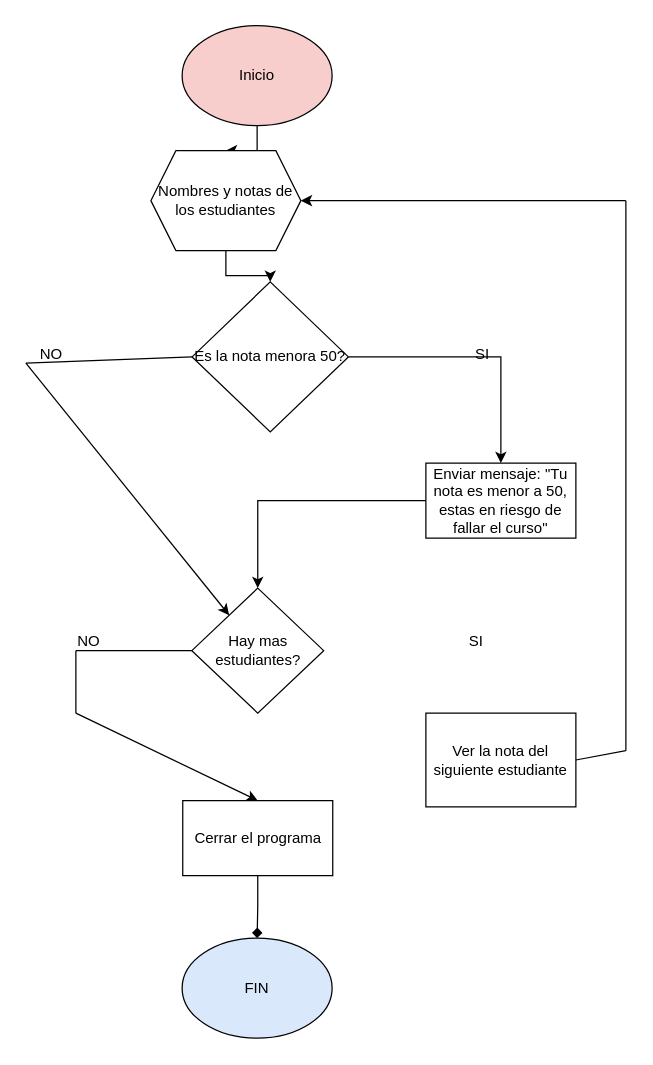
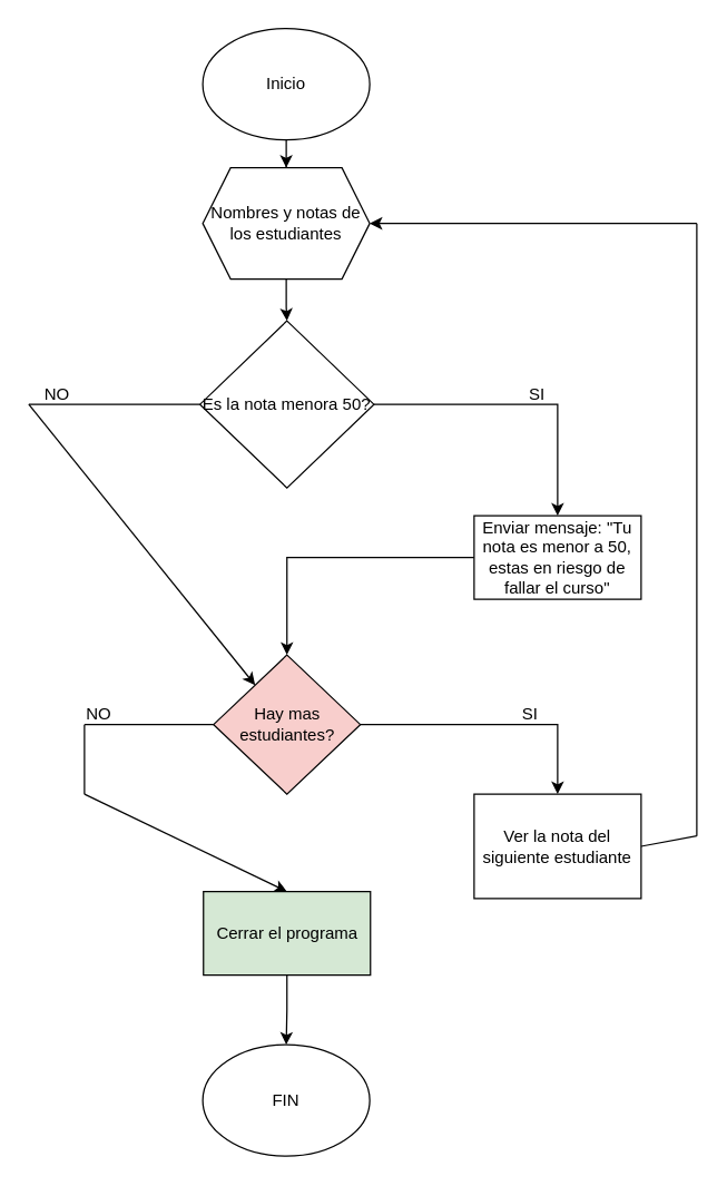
  <mxCell id="0" />
  <mxCell id="1" parent="0" />
  <mxCell id="2" value="" style="edgeStyle=orthogonalEdgeStyle;rounded=0;orthogonalLoop=1;jettySize=auto;html=1;" edge="1" parent="1" source="3" target="5"><mxGeometry relative="1" as="geometry" /></mxCell>
- <mxCell id="3" value="Inicio" style="ellipse;whiteSpace=wrap;html=1;fillColor=#f8cecc;" vertex="1" parent="1"><mxGeometry x="145" y="20" width="120" height="80" as="geometry" /></mxCell>
+ <mxCell id="3" value="Inicio" style="ellipse;whiteSpace=wrap;html=1;" vertex="1" parent="1"><mxGeometry x="145" y="20" width="120" height="80" as="geometry" /></mxCell>
  <mxCell id="4" value="" style="edgeStyle=orthogonalEdgeStyle;rounded=0;orthogonalLoop=1;jettySize=auto;html=1;" edge="1" parent="1" source="5" target="7"><mxGeometry relative="1" as="geometry" /></mxCell>
- <mxCell id="5" value="Nombres y notas de los estudiantes" style="shape=hexagon;perimeter=hexagonPerimeter2;whiteSpace=wrap;html=1;fixedSize=1;" vertex="1" parent="1"><mxGeometry x="120" y="120" width="120" height="80" as="geometry" /></mxCell>
+ <mxCell id="5" value="Nombres y notas de los estudiantes" style="shape=hexagon;perimeter=hexagonPerimeter2;whiteSpace=wrap;html=1;fixedSize=1;" vertex="1" parent="1"><mxGeometry x="145" y="120" width="120" height="80" as="geometry" /></mxCell>
  <mxCell id="6" style="edgeStyle=orthogonalEdgeStyle;rounded=0;orthogonalLoop=1;jettySize=auto;html=1;entryX=0.5;entryY=0;entryDx=0;entryDy=0;" edge="1" parent="1" source="7" target="9"><mxGeometry relative="1" as="geometry" /></mxCell>
- <mxCell id="7" value="Es la nota menora 50?" style="rhombus;whiteSpace=wrap;html=1;" vertex="1" parent="1"><mxGeometry x="153" y="225" width="125" height="120" as="geometry" /></mxCell>
+ <mxCell id="7" value="Es la nota menora 50?" style="rhombus;whiteSpace=wrap;html=1;" vertex="1" parent="1"><mxGeometry x="143" y="230" width="125" height="120" as="geometry" /></mxCell>
  <mxCell id="8" style="edgeStyle=orthogonalEdgeStyle;rounded=0;orthogonalLoop=1;jettySize=auto;html=1;entryX=0.5;entryY=0;entryDx=0;entryDy=0;" edge="1" parent="1" source="9" target="16"><mxGeometry relative="1" as="geometry"><mxPoint x="290" y="470" as="targetPoint" /></mxGeometry></mxCell>
  <mxCell id="9" value="Enviar mensaje: &quot;Tu nota es menor a 50, estas en riesgo de fallar el curso&quot;" style="rounded=0;whiteSpace=wrap;html=1;" vertex="1" parent="1"><mxGeometry x="340" y="370" width="120" height="60" as="geometry" /></mxCell>
  <mxCell id="10" value="SI" style="text;html=1;align=center;verticalAlign=middle;resizable=0;points=[];autosize=1;strokeColor=none;fillColor=none;" vertex="1" parent="1"><mxGeometry x="370" y="268" width="30" height="30" as="geometry" /></mxCell>
  <mxCell id="11" value="Ver la nota del siguiente estudiante" style="rounded=0;whiteSpace=wrap;html=1;" vertex="1" parent="1"><mxGeometry x="340" y="570" width="120" height="75" as="geometry" /></mxCell>
  <mxCell id="12" value="" style="endArrow=classic;html=1;rounded=0;" edge="1" parent="1" target="16"><mxGeometry width="50" height="50" relative="1" as="geometry"><mxPoint x="20" y="290" as="sourcePoint" /><mxPoint x="0" y="480" as="targetPoint" /></mxGeometry></mxCell>
  <mxCell id="13" value="" style="endArrow=none;html=1;rounded=0;exitX=0;exitY=0.5;exitDx=0;exitDy=0;" edge="1" parent="1" source="7"><mxGeometry width="50" height="50" relative="1" as="geometry"><mxPoint x="180" y="430" as="sourcePoint" /><mxPoint x="20" y="290" as="targetPoint" /></mxGeometry></mxCell>
  <mxCell id="14" value="NO" style="text;html=1;align=center;verticalAlign=middle;resizable=0;points=[];autosize=1;strokeColor=none;fillColor=none;" vertex="1" parent="1"><mxGeometry x="20" y="268" width="40" height="30" as="geometry" /></mxCell>
- <mxCell id="16" value="Hay mas estudiantes?" style="rhombus;whiteSpace=wrap;html=1;" vertex="1" parent="1"><mxGeometry x="152.75" y="470" width="105.5" height="100" as="geometry" /></mxCell>
+ <mxCell id="15" style="edgeStyle=orthogonalEdgeStyle;rounded=0;orthogonalLoop=1;jettySize=auto;html=1;entryX=0.5;entryY=0;entryDx=0;entryDy=0;" edge="1" parent="1" source="16" target="11"><mxGeometry relative="1" as="geometry" /></mxCell>
+ <mxCell id="16" value="Hay mas estudiantes?" style="rhombus;whiteSpace=wrap;html=1;fillColor=#f8cecc;" vertex="1" parent="1"><mxGeometry x="152.75" y="470" width="105.5" height="100" as="geometry" /></mxCell>
  <mxCell id="17" value="SI" style="text;html=1;align=center;verticalAlign=middle;resizable=0;points=[];autosize=1;strokeColor=none;fillColor=none;" vertex="1" parent="1"><mxGeometry x="365" y="498" width="30" height="30" as="geometry" /></mxCell>
- <mxCell id="18" value="" style="edgeStyle=orthogonalEdgeStyle;rounded=0;orthogonalLoop=1;jettySize=auto;html=1;endArrow=diamond;" edge="1" parent="1" source="19" target="27"><mxGeometry relative="1" as="geometry" /></mxCell>
- <mxCell id="19" value="Cerrar el programa" style="rounded=0;whiteSpace=wrap;html=1;" vertex="1" parent="1"><mxGeometry x="145.5" y="640" width="120" height="60" as="geometry" /></mxCell>
+ <mxCell id="18" value="" style="edgeStyle=orthogonalEdgeStyle;rounded=0;orthogonalLoop=1;jettySize=auto;html=1;" edge="1" parent="1" source="19" target="27"><mxGeometry relative="1" as="geometry" /></mxCell>
+ <mxCell id="19" value="Cerrar el programa" style="rounded=0;whiteSpace=wrap;html=1;fillColor=#d5e8d4;" vertex="1" parent="1"><mxGeometry x="145.5" y="640" width="120" height="60" as="geometry" /></mxCell>
  <mxCell id="20" value="" style="endArrow=classic;html=1;rounded=0;entryX=1;entryY=0.5;entryDx=0;entryDy=0;" edge="1" parent="1" target="5"><mxGeometry width="50" height="50" relative="1" as="geometry"><mxPoint x="500" y="160" as="sourcePoint" /><mxPoint x="230" y="360" as="targetPoint" /></mxGeometry></mxCell>
  <mxCell id="21" value="" style="endArrow=none;html=1;rounded=0;" edge="1" parent="1"><mxGeometry width="50" height="50" relative="1" as="geometry"><mxPoint x="500" y="600" as="sourcePoint" /><mxPoint x="500" y="160" as="targetPoint" /></mxGeometry></mxCell>
  <mxCell id="22" value="" style="endArrow=none;html=1;rounded=0;exitX=1;exitY=0.5;exitDx=0;exitDy=0;" edge="1" parent="1" source="11"><mxGeometry width="50" height="50" relative="1" as="geometry"><mxPoint x="180" y="410" as="sourcePoint" /><mxPoint x="500" y="600" as="targetPoint" /></mxGeometry></mxCell>
  <mxCell id="23" value="" style="endArrow=classic;html=1;rounded=0;entryX=0.5;entryY=0;entryDx=0;entryDy=0;" edge="1" parent="1" target="19"><mxGeometry width="50" height="50" relative="1" as="geometry"><mxPoint x="60" y="570" as="sourcePoint" /><mxPoint x="230" y="460" as="targetPoint" /></mxGeometry></mxCell>
  <mxCell id="24" value="" style="endArrow=none;html=1;rounded=0;" edge="1" parent="1"><mxGeometry width="50" height="50" relative="1" as="geometry"><mxPoint x="60" y="570" as="sourcePoint" /><mxPoint x="60" y="520" as="targetPoint" /></mxGeometry></mxCell>
  <mxCell id="25" value="" style="endArrow=none;html=1;rounded=0;entryX=0;entryY=0.5;entryDx=0;entryDy=0;" edge="1" parent="1" target="16"><mxGeometry width="50" height="50" relative="1" as="geometry"><mxPoint x="60" y="520" as="sourcePoint" /><mxPoint x="230" y="460" as="targetPoint" /></mxGeometry></mxCell>
  <mxCell id="26" value="NO" style="text;html=1;align=center;verticalAlign=middle;resizable=0;points=[];autosize=1;strokeColor=none;fillColor=none;" vertex="1" parent="1"><mxGeometry x="50" y="498" width="40" height="30" as="geometry" /></mxCell>
- <mxCell id="27" value="FIN" style="ellipse;whiteSpace=wrap;html=1;fillColor=#dae8fc;" vertex="1" parent="1"><mxGeometry x="145" y="750" width="120" height="80" as="geometry" /></mxCell>
+ <mxCell id="27" value="FIN" style="ellipse;whiteSpace=wrap;html=1;" vertex="1" parent="1"><mxGeometry x="145" y="750" width="120" height="80" as="geometry" /></mxCell>
